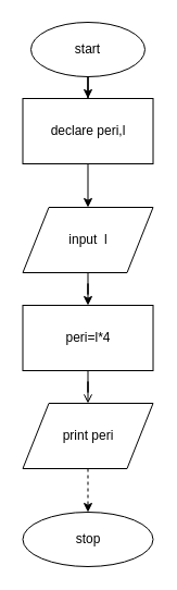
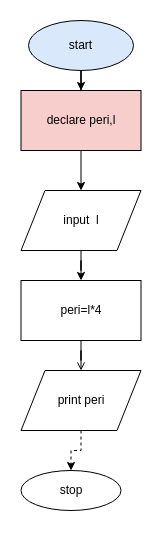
  <mxCell id="0" />
  <mxCell id="1" parent="0" />
  <mxCell id="2" value="" style="edgeStyle=orthogonalEdgeStyle;rounded=0;orthogonalLoop=1;jettySize=auto;html=1;" edge="1" parent="1" source="3" target="5"><mxGeometry relative="1" as="geometry" /></mxCell>
- <mxCell id="3" value="start" style="ellipse;whiteSpace=wrap;html=1;" vertex="1" parent="1"><mxGeometry x="28" width="105" height="50" as="geometry" y="20" /></mxCell>
+ <mxCell id="3" value="start" style="ellipse;whiteSpace=wrap;html=1;fillColor=#dae8fc;" vertex="1" parent="1"><mxGeometry x="28" width="105" height="50" as="geometry" y="20" /></mxCell>
  <mxCell id="4" value="" style="edgeStyle=orthogonalEdgeStyle;rounded=0;orthogonalLoop=1;jettySize=auto;html=1;" edge="1" parent="1" source="5" target="7"><mxGeometry relative="1" as="geometry" /></mxCell>
- <mxCell id="5" value="declare peri,l" style="rounded=0;whiteSpace=wrap;html=1;" vertex="1" parent="1"><mxGeometry x="20.5" y="90" width="120" height="60" as="geometry" /></mxCell>
+ <mxCell id="5" value="declare peri,l" style="rounded=0;whiteSpace=wrap;html=1;fillColor=#f8cecc;" vertex="1" parent="1"><mxGeometry x="20.5" y="90" width="120" height="60" as="geometry" /></mxCell>
  <mxCell id="6" value="" style="edgeStyle=orthogonalEdgeStyle;rounded=0;orthogonalLoop=1;jettySize=auto;html=1;" edge="1" parent="1" source="7" target="9"><mxGeometry relative="1" as="geometry" /></mxCell>
  <mxCell id="7" value="input&amp;nbsp; l" style="shape=parallelogram;perimeter=parallelogramPerimeter;whiteSpace=wrap;html=1;" vertex="1" parent="1"><mxGeometry x="20.5" y="190" width="120" height="60" as="geometry" /></mxCell>
  <mxCell id="8" value="" style="edgeStyle=orthogonalEdgeStyle;rounded=0;orthogonalLoop=1;jettySize=auto;html=1;endArrow=open;" edge="1" parent="1" source="9" target="11"><mxGeometry relative="1" as="geometry" /></mxCell>
  <mxCell id="9" value="peri=l*4" style="rounded=0;whiteSpace=wrap;html=1;" vertex="1" parent="1"><mxGeometry x="20.5" y="280" width="120" height="60" as="geometry" /></mxCell>
  <mxCell id="10" value="" style="edgeStyle=orthogonalEdgeStyle;rounded=0;orthogonalLoop=1;jettySize=auto;html=1;dashed=1;" edge="1" parent="1" source="11" target="12"><mxGeometry relative="1" as="geometry" /></mxCell>
  <mxCell id="11" value="print peri" style="shape=parallelogram;perimeter=parallelogramPerimeter;whiteSpace=wrap;html=1;" vertex="1" parent="1"><mxGeometry x="20.5" y="370" width="120" height="60" as="geometry" /></mxCell>
- <mxCell id="12" value="stop" style="ellipse;whiteSpace=wrap;html=1;" vertex="1" parent="1"><mxGeometry x="20.5" y="470" width="120" height="50" as="geometry" /></mxCell>
+ <mxCell id="12" value="stop" style="ellipse;whiteSpace=wrap;html=1;" vertex="1" parent="1"><mxGeometry x="20.5" y="470" width="100" height="40" as="geometry" /></mxCell>
